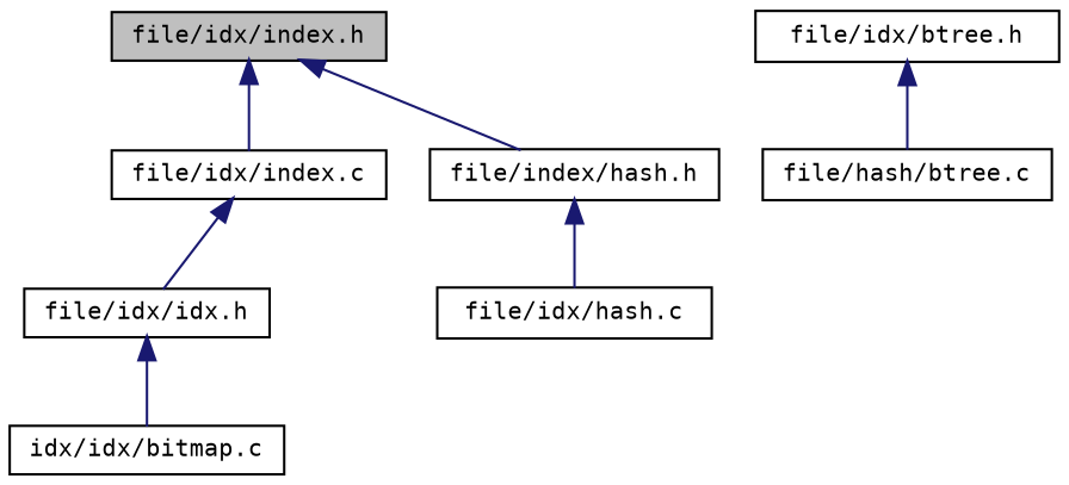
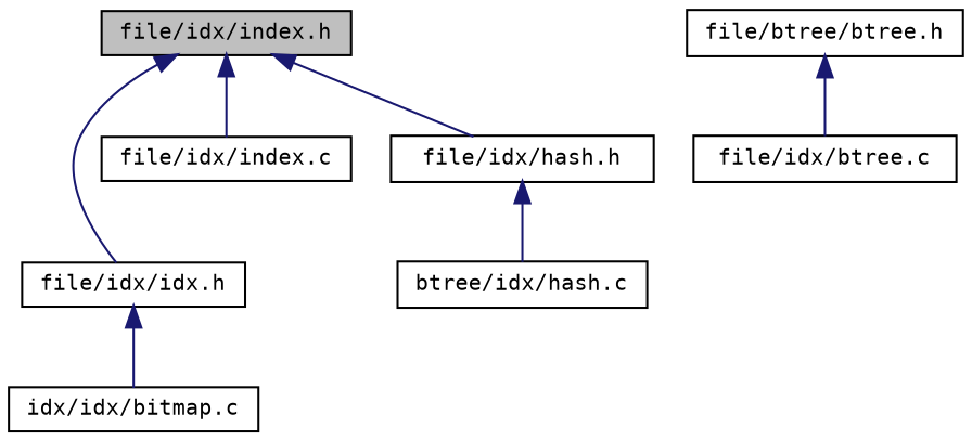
  digraph {
    fontname="DejaVu Sans Mono"
    node [color=black fontname="DejaVu Sans Mono" fontsize=10 shape=record]
    edge [color=midnightblue dir=back fontname="DejaVu Sans Mono" fontsize=10 labelfontname=Helvetica labelfontsize=10 style=solid]
    n1 [fillcolor=grey75 fontcolor=black height=0.2 label="file/idx/index.h" style=filled width=0.4]
    n2 [height=0.2 label="file/idx/idx.h" width=0.4]
-   n3 [height=0.2 label="file/index/hash.h" width=0.4]
+   n3 [height=0.2 label="file/idx/hash.h" width=0.4]
    n4 [height=0.2 label="file/idx/index.c" width=0.4]
    n5 [height=0.2 label="idx/idx/bitmap.c" width=0.4]
-   n6 [height=0.2 label="file/idx/btree.h" width=0.4]
-   n7 [height=0.2 label="file/hash/btree.c" width=0.4]
-   n8 [height=0.2 label="file/idx/hash.c" width=0.4]
-   n4 -> n2
+   n6 [height=0.2 label="file/btree/btree.h" width=0.4]
+   n7 [height=0.2 label="file/idx/btree.c" width=0.4]
+   n8 [height=0.2 label="btree/idx/hash.c" width=0.4]
+   n1 -> n2
    n1 -> n3
    n1 -> n4
    n2 -> n5
    n3 -> n8
    n6 -> n7
  }
